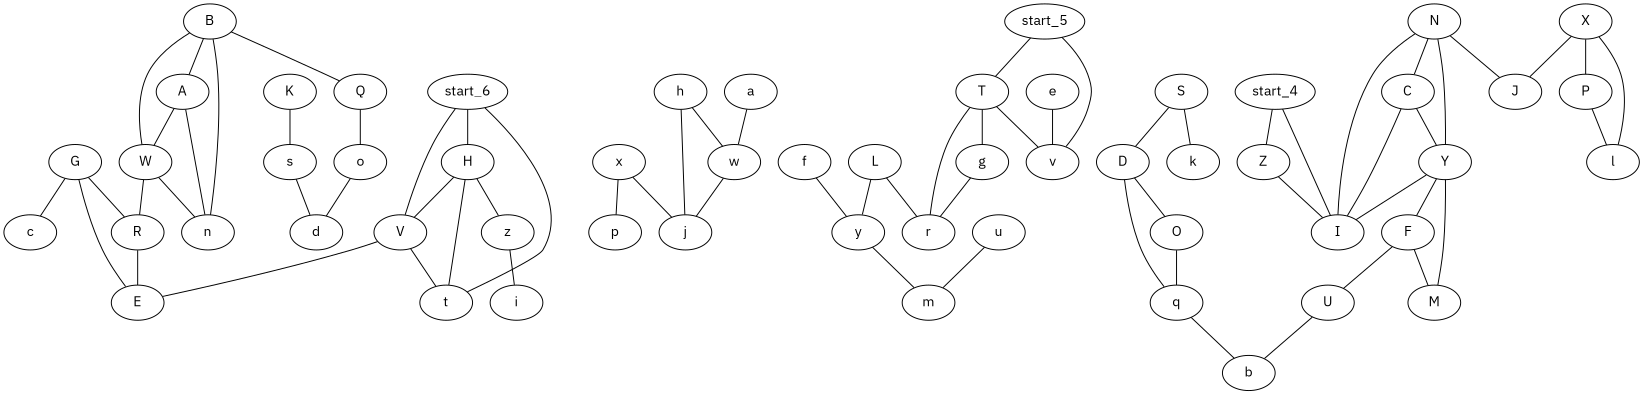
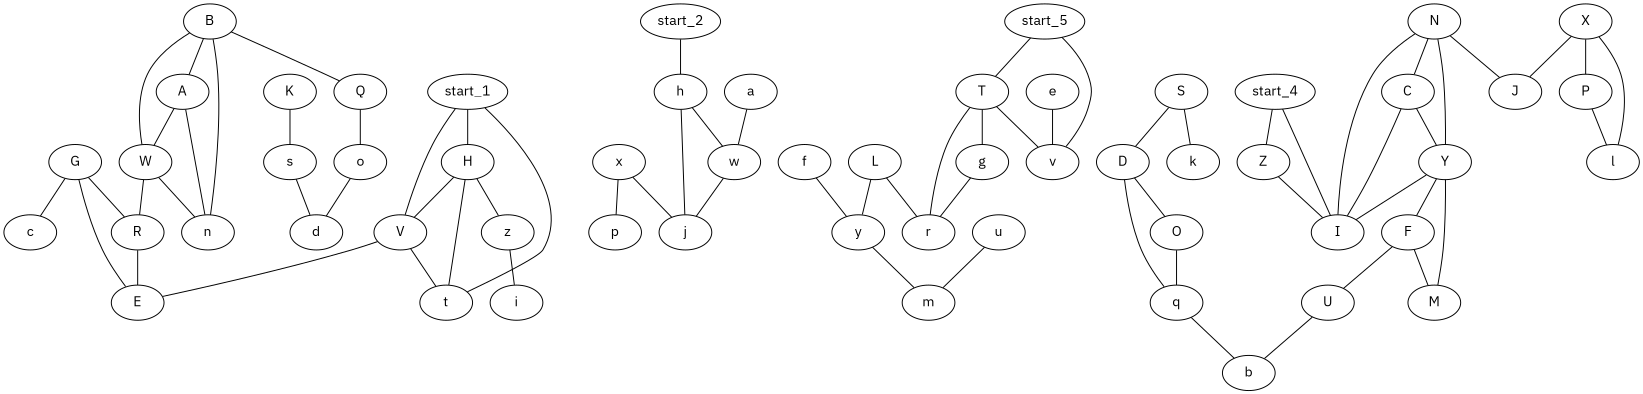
  graph {
    fontname="IBM Plex Sans"
    node [fontname="IBM Plex Sans"]
    edge [fontname="IBM Plex Sans"]
    G
    c
    E
    R
    V
    t
    H
    z
    i
    x
    p
    j
    o
    d
    s
    Q
    w
    h
    a
    K
    A
    n
    W
    B
    u
    m
    y
    U
    b
    q
    O
    D
    L
    r
    f
    g
    T
    v
    S
    k
    e
    P
    l
    X
    J
    Z
    I
    C
    Y
    F
    M
    N
-   start_1 [label=start_6]
+   start_1
+   start_2
    n55 [label=start_5]
    start_4
    G -- c
    G -- E
    G -- R
    R -- E
    V -- E
    V -- t
    H -- V
    H -- t
    H -- z
    z -- i
    x -- p
    x -- j
    o -- d
    s -- d
    Q -- o
    w -- j
    h -- j
    h -- w
    a -- w
    K -- s
    A -- n
    A -- W
    W -- R
    W -- n
    B -- Q
    B -- A
    B -- n
    B -- W
    u -- m
    y -- m
    U -- b
    q -- b
    O -- q
    D -- q
    D -- O
    L -- y
    L -- r
    f -- y
    g -- r
    T -- r
    T -- g
    T -- v
    S -- D
    S -- k
    e -- v
    P -- l
    X -- P
    X -- l
    X -- J
    Z -- I
    C -- I
    C -- Y
    Y -- I
    Y -- F
    Y -- M
    F -- U
    F -- M
    N -- J
    N -- I
    N -- C
    N -- Y
    start_1 -- V
    start_1 -- t
    start_1 -- H
+   start_2 -- h
    n55 -- T
    n55 -- v
    start_4 -- Z
    start_4 -- I
  }
